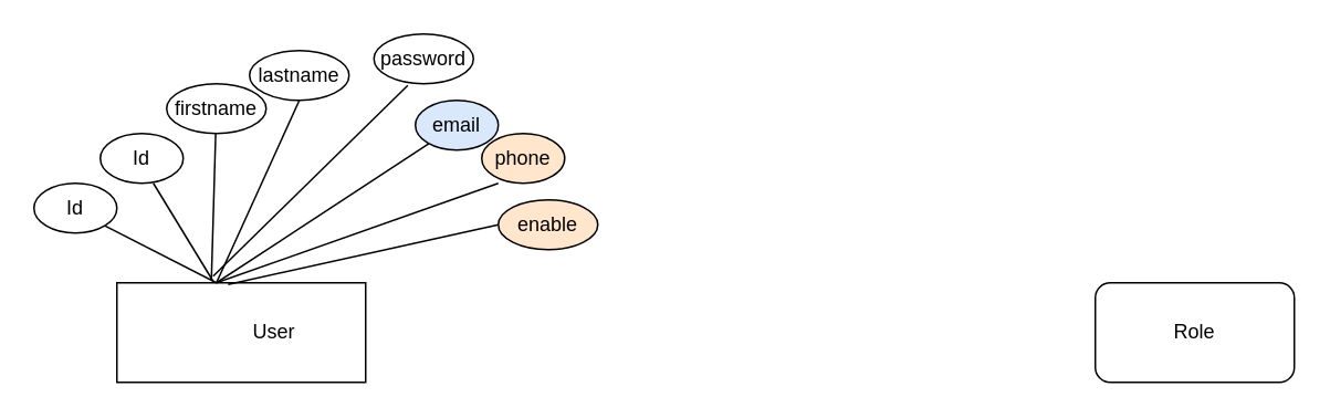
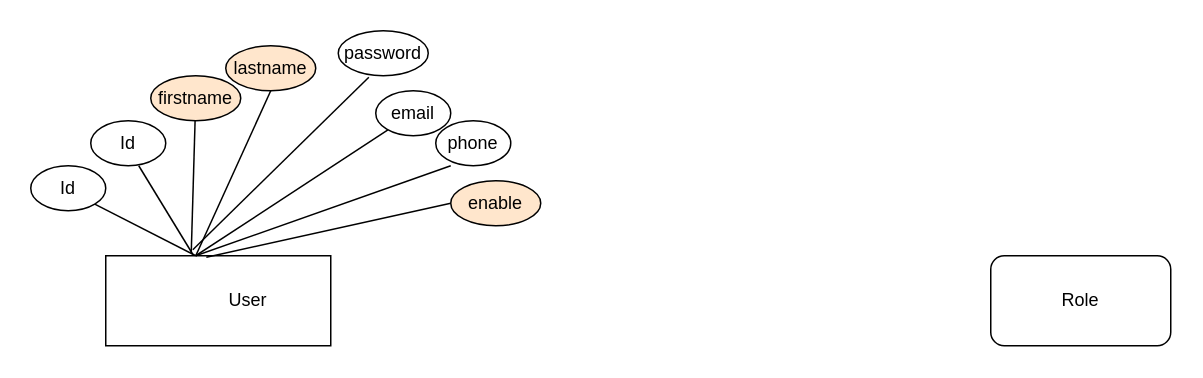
  <mxCell id="0" />
  <mxCell id="1" parent="0" />
  <mxCell id="2" value="" style="rounded=0;whiteSpace=wrap;html=1;" vertex="1" parent="1"><mxGeometry x="70" y="170" width="150" height="60" as="geometry" /></mxCell>
  <mxCell id="3" value="User" style="text;html=1;strokeColor=none;fillColor=none;align=center;verticalAlign=middle;whiteSpace=wrap;rounded=0;" vertex="1" parent="1"><mxGeometry x="145" y="190" width="40" height="20" as="geometry" /></mxCell>
  <mxCell id="4" value="Id" style="ellipse;whiteSpace=wrap;html=1;" vertex="1" parent="1"><mxGeometry y="110" width="50" height="30" as="geometry" x="20" /></mxCell>
  <mxCell id="5" value="" style="endArrow=none;html=1;entryX=1;entryY=1;entryDx=0;entryDy=0;" edge="1" parent="1" target="4"><mxGeometry width="50" height="50" relative="1" as="geometry"><mxPoint x="130" y="170" as="sourcePoint" /><mxPoint x="100" y="130" as="targetPoint" /></mxGeometry></mxCell>
  <mxCell id="6" value="Id" style="ellipse;whiteSpace=wrap;html=1;" vertex="1" parent="1"><mxGeometry x="60" y="80" width="50" height="30" as="geometry" /></mxCell>
- <mxCell id="7" value="firstname" style="ellipse;whiteSpace=wrap;html=1;" vertex="1" parent="1"><mxGeometry x="100" y="50" width="60" height="30" as="geometry" /></mxCell>
- <mxCell id="8" value="lastname" style="ellipse;whiteSpace=wrap;html=1;" vertex="1" parent="1"><mxGeometry x="150" y="30" width="60" height="30" as="geometry" /></mxCell>
+ <mxCell id="7" value="firstname" style="ellipse;whiteSpace=wrap;html=1;fillColor=#ffe6cc;" vertex="1" parent="1"><mxGeometry x="100" y="50" width="60" height="30" as="geometry" /></mxCell>
+ <mxCell id="8" value="lastname" style="ellipse;whiteSpace=wrap;html=1;fillColor=#ffe6cc;" vertex="1" parent="1"><mxGeometry x="150" y="30" width="60" height="30" as="geometry" /></mxCell>
  <mxCell id="9" value="password" style="ellipse;whiteSpace=wrap;html=1;" vertex="1" parent="1"><mxGeometry x="225" y="20" width="60" height="30" as="geometry" /></mxCell>
- <mxCell id="10" value="email" style="ellipse;whiteSpace=wrap;html=1;fillColor=#dae8fc;" vertex="1" parent="1"><mxGeometry x="250" y="60" width="50" height="30" as="geometry" /></mxCell>
- <mxCell id="11" value="phone" style="ellipse;whiteSpace=wrap;html=1;fillColor=#ffe6cc;" vertex="1" parent="1"><mxGeometry x="290" y="80" width="50" height="30" as="geometry" /></mxCell>
+ <mxCell id="10" value="email" style="ellipse;whiteSpace=wrap;html=1;" vertex="1" parent="1"><mxGeometry x="250" y="60" width="50" height="30" as="geometry" /></mxCell>
+ <mxCell id="11" value="phone" style="ellipse;whiteSpace=wrap;html=1;" vertex="1" parent="1"><mxGeometry x="290" y="80" width="50" height="30" as="geometry" /></mxCell>
  <mxCell id="12" value="" style="endArrow=none;html=1;entryX=0.64;entryY=1;entryDx=0;entryDy=0;entryPerimeter=0;" edge="1" parent="1" target="6"><mxGeometry width="50" height="50" relative="1" as="geometry"><mxPoint x="128" y="169" as="sourcePoint" /><mxPoint x="175" y="100" as="targetPoint" /></mxGeometry></mxCell>
  <mxCell id="13" value="" style="endArrow=none;html=1;" edge="1" parent="1" target="7"><mxGeometry width="50" height="50" relative="1" as="geometry"><mxPoint x="127" y="168" as="sourcePoint" /><mxPoint x="210" y="70" as="targetPoint" /></mxGeometry></mxCell>
  <mxCell id="14" value="" style="endArrow=none;html=1;entryX=0.5;entryY=1;entryDx=0;entryDy=0;" edge="1" parent="1" target="8"><mxGeometry width="50" height="50" relative="1" as="geometry"><mxPoint x="130" y="170" as="sourcePoint" /><mxPoint x="230" y="50" as="targetPoint" /></mxGeometry></mxCell>
  <mxCell id="15" value="" style="endArrow=none;html=1;exitX=0.387;exitY=-0.067;exitDx=0;exitDy=0;exitPerimeter=0;entryX=0.34;entryY=1.033;entryDx=0;entryDy=0;entryPerimeter=0;" edge="1" parent="1" source="2" target="9"><mxGeometry width="50" height="50" relative="1" as="geometry"><mxPoint x="200" y="120" as="sourcePoint" /><mxPoint x="250" y="70" as="targetPoint" /></mxGeometry></mxCell>
  <mxCell id="16" value="" style="endArrow=none;html=1;" edge="1" parent="1" target="10"><mxGeometry width="50" height="50" relative="1" as="geometry"><mxPoint x="130" y="170" as="sourcePoint" /><mxPoint x="210" y="120" as="targetPoint" /></mxGeometry></mxCell>
  <mxCell id="17" value="enable" style="ellipse;whiteSpace=wrap;html=1;fillColor=#ffe6cc;" vertex="1" parent="1"><mxGeometry x="300" y="120" width="60" height="30" as="geometry" /></mxCell>
  <mxCell id="18" value="" style="endArrow=none;html=1;" edge="1" parent="1"><mxGeometry width="50" height="50" relative="1" as="geometry"><mxPoint x="130" y="170" as="sourcePoint" /><mxPoint x="300" y="110" as="targetPoint" /></mxGeometry></mxCell>
  <mxCell id="19" value="" style="endArrow=none;html=1;exitX=0.447;exitY=0.017;exitDx=0;exitDy=0;exitPerimeter=0;entryX=0;entryY=0.5;entryDx=0;entryDy=0;" edge="1" parent="1" source="2" target="17"><mxGeometry width="50" height="50" relative="1" as="geometry"><mxPoint x="240" y="180" as="sourcePoint" /><mxPoint x="290" y="130" as="targetPoint" /></mxGeometry></mxCell>
  <mxCell id="20" value="Role" style="whiteSpace=wrap;html=1;rounded=1;" vertex="1" parent="1"><mxGeometry x="660" y="170" width="120" height="60" as="geometry" /></mxCell>
